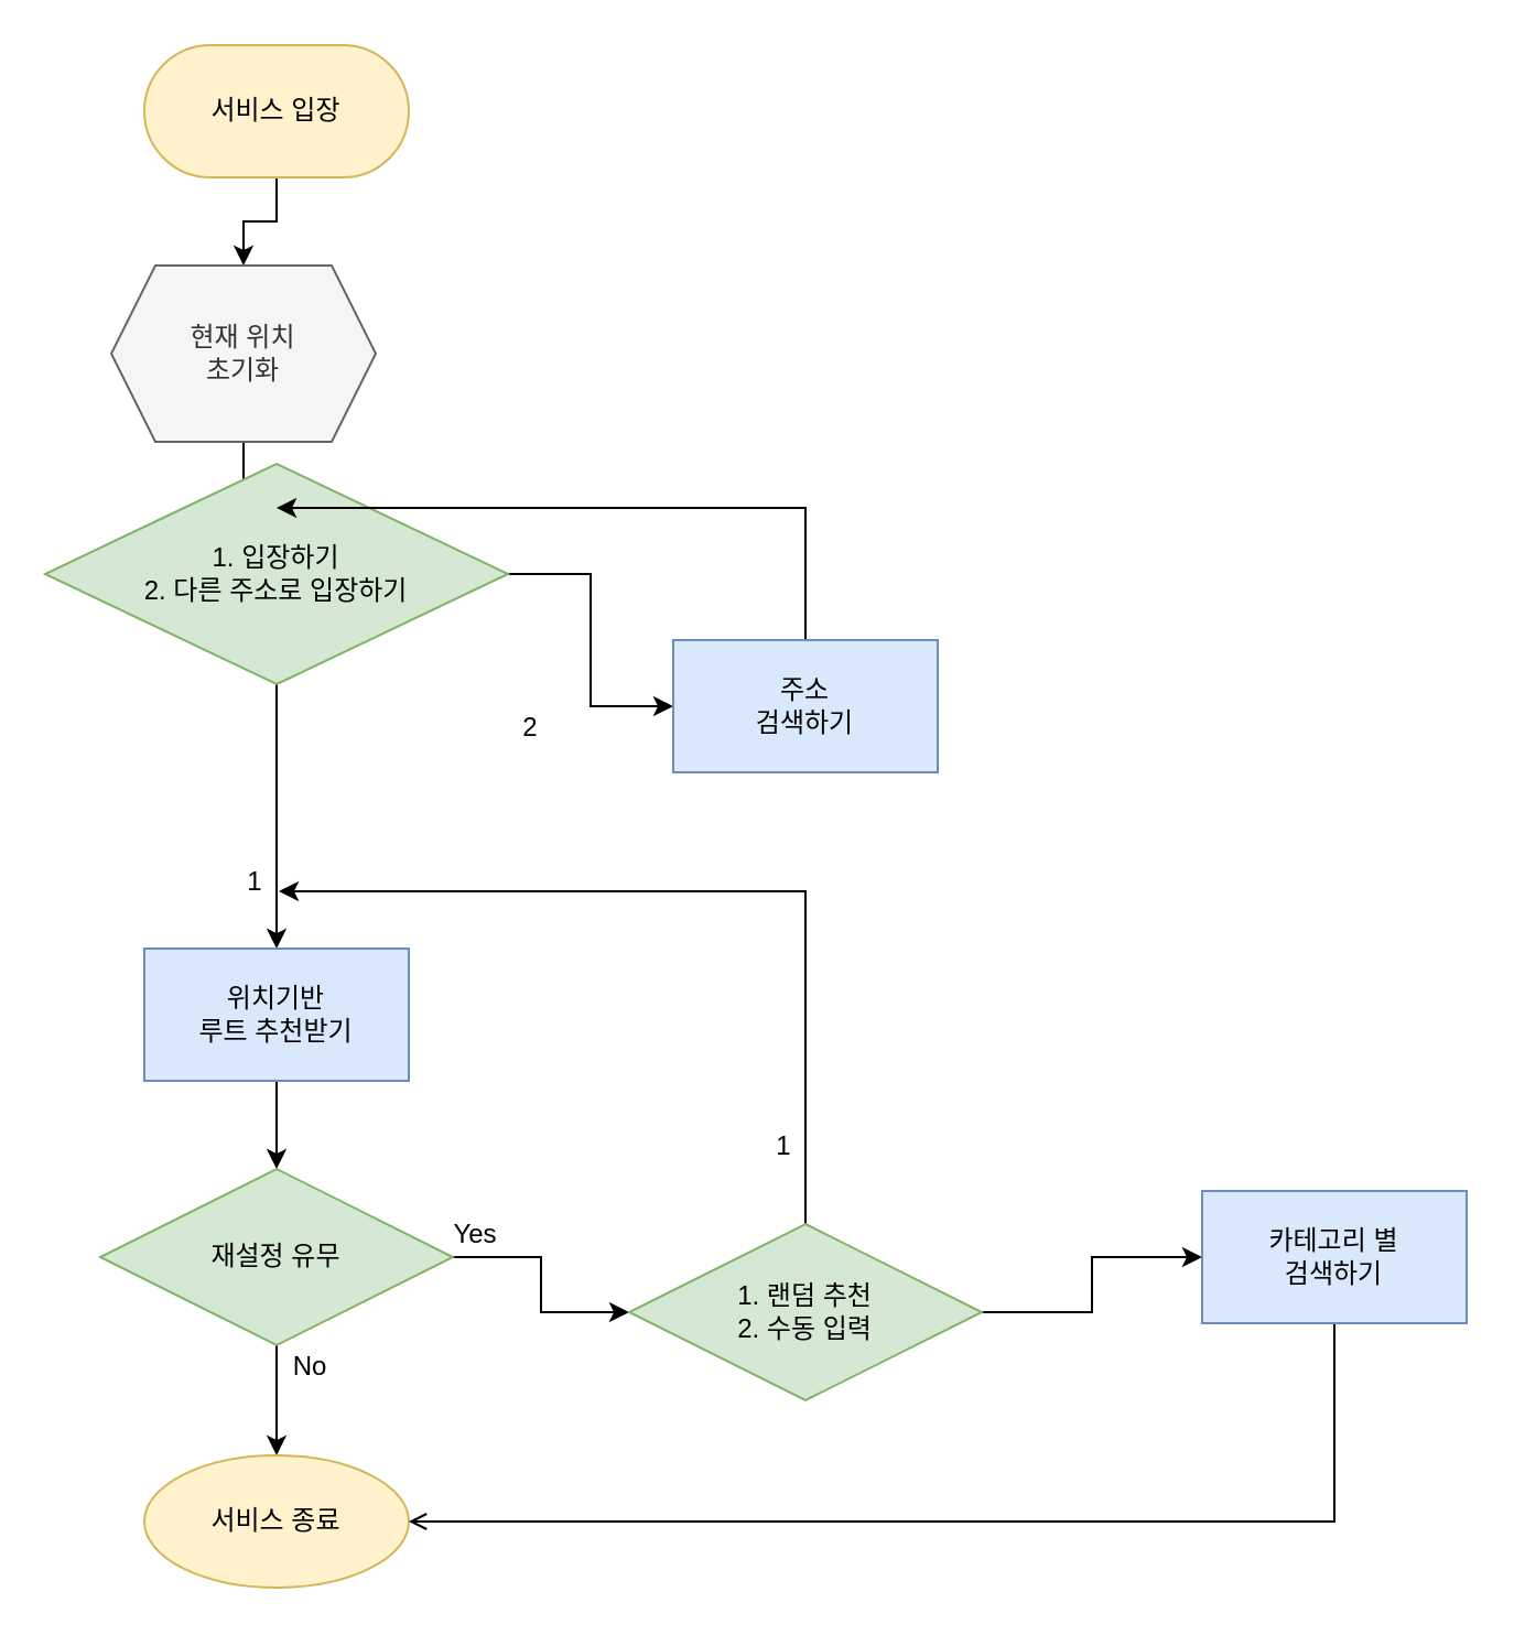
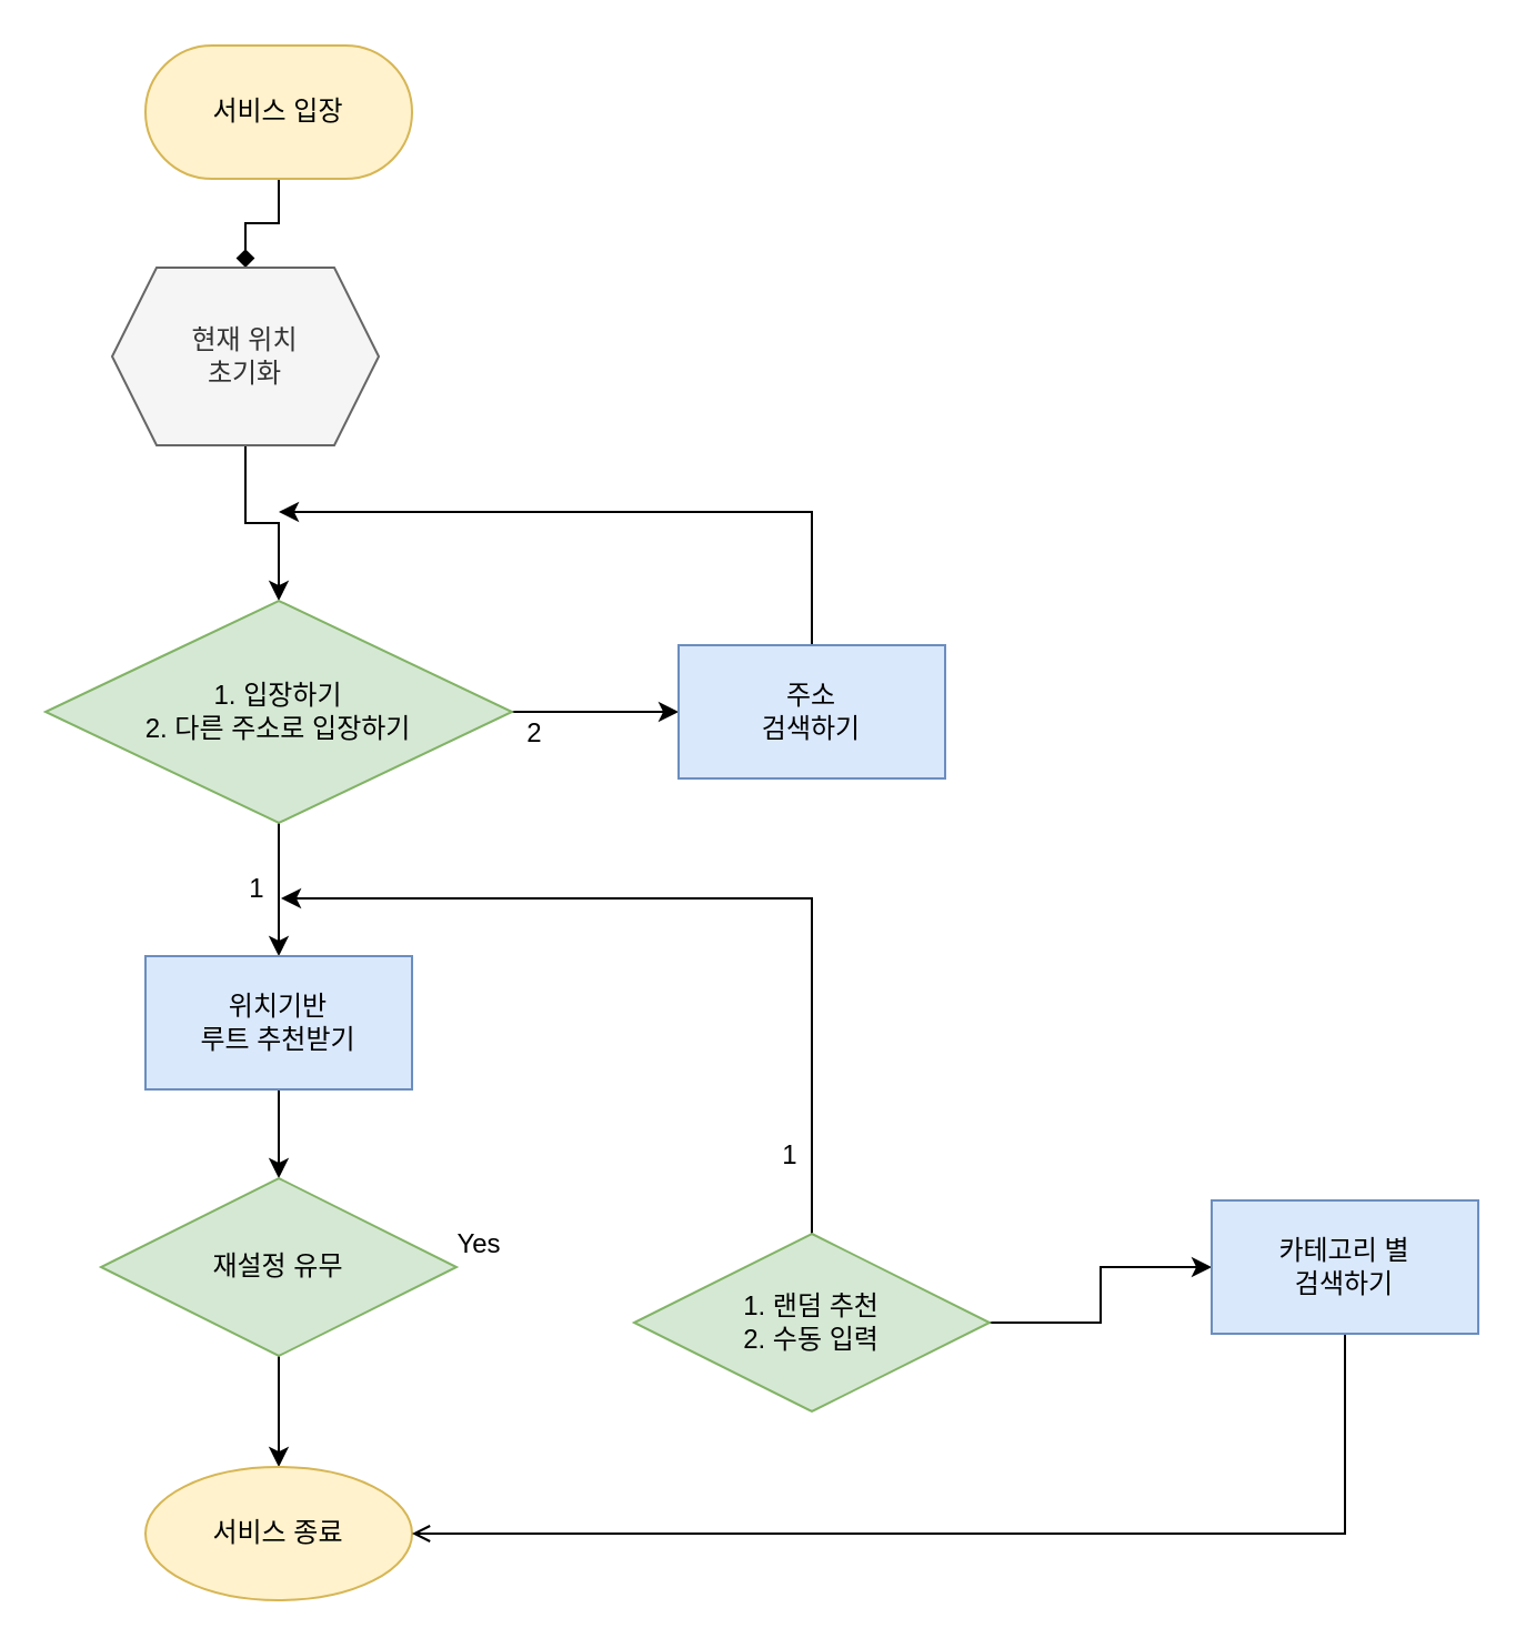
  <mxCell id="0" />
  <mxCell id="1" parent="0" />
- <mxCell id="2" value="" style="edgeStyle=orthogonalEdgeStyle;rounded=0;orthogonalLoop=1;jettySize=auto;html=1;" edge="1" parent="1" source="3" target="5"><mxGeometry relative="1" as="geometry" /></mxCell>
+ <mxCell id="2" value="" style="edgeStyle=orthogonalEdgeStyle;rounded=0;orthogonalLoop=1;jettySize=auto;html=1;endArrow=diamond;" edge="1" parent="1" source="3" target="5"><mxGeometry relative="1" as="geometry" /></mxCell>
  <mxCell id="3" value="서비스 입장" style="rounded=1;whiteSpace=wrap;html=1;arcSize=50;fillColor=#fff2cc;strokeColor=#d6b656;" vertex="1" parent="1"><mxGeometry x="65" y="20" width="120" height="60" as="geometry" /></mxCell>
  <mxCell id="4" value="" style="edgeStyle=orthogonalEdgeStyle;rounded=0;orthogonalLoop=1;jettySize=auto;html=1;" edge="1" parent="1" source="5" target="8"><mxGeometry relative="1" as="geometry" /></mxCell>
  <mxCell id="5" value="현재 위치 &lt;br&gt;초기화" style="shape=hexagon;perimeter=hexagonPerimeter2;whiteSpace=wrap;html=1;fixedSize=1;rounded=1;arcSize=0;fillColor=#f5f5f5;strokeColor=#666666;fontColor=#333333;" vertex="1" parent="1"><mxGeometry x="50" y="120" width="120" height="80" as="geometry" /></mxCell>
  <mxCell id="6" value="" style="edgeStyle=orthogonalEdgeStyle;rounded=0;orthogonalLoop=1;jettySize=auto;html=1;" edge="1" parent="1" source="8" target="10"><mxGeometry relative="1" as="geometry" /></mxCell>
  <mxCell id="7" value="" style="edgeStyle=orthogonalEdgeStyle;rounded=0;orthogonalLoop=1;jettySize=auto;html=1;" edge="1" parent="1" source="8" target="14"><mxGeometry relative="1" as="geometry" /></mxCell>
- <mxCell id="8" value="1. 입장하기&lt;br&gt;2. 다른 주소로 입장하기" style="rhombus;whiteSpace=wrap;html=1;rounded=1;arcSize=0;fillColor=#d5e8d4;strokeColor=#82b366;" vertex="1" parent="1"><mxGeometry x="20" y="210" width="210" height="100" as="geometry" /></mxCell>
+ <mxCell id="8" value="1. 입장하기&lt;br&gt;2. 다른 주소로 입장하기" style="rhombus;whiteSpace=wrap;html=1;rounded=1;arcSize=0;fillColor=#d5e8d4;strokeColor=#82b366;" vertex="1" parent="1"><mxGeometry x="20" y="270" width="210" height="100" as="geometry" /></mxCell>
  <mxCell id="9" value="" style="edgeStyle=orthogonalEdgeStyle;rounded=0;orthogonalLoop=1;jettySize=auto;html=1;" edge="1" parent="1" source="10"><mxGeometry relative="1" as="geometry"><mxPoint x="125" y="230" as="targetPoint" /><Array as="points"><mxPoint x="365" y="230" /><mxPoint x="125" y="230" /></Array></mxGeometry></mxCell>
  <mxCell id="10" value="주소 &lt;br&gt;검색하기" style="whiteSpace=wrap;html=1;rounded=0;" vertex="1" parent="1"><mxGeometry x="305" y="290" width="120" height="60" as="geometry" /></mxCell>
  <mxCell id="11" value="1" style="text;html=1;align=center;verticalAlign=middle;resizable=0;points=[];autosize=1;strokeColor=none;fillColor=none;" vertex="1" parent="1"><mxGeometry x="105" y="390" width="20" height="20" as="geometry" /></mxCell>
  <mxCell id="12" value="2" style="text;html=1;align=center;verticalAlign=middle;resizable=0;points=[];autosize=1;strokeColor=none;fillColor=none;strokeWidth=1;" vertex="1" parent="1"><mxGeometry x="230" y="320" width="20" height="20" as="geometry" /></mxCell>
  <mxCell id="13" value="" style="edgeStyle=orthogonalEdgeStyle;rounded=0;orthogonalLoop=1;jettySize=auto;html=1;" edge="1" parent="1" source="14" target="17"><mxGeometry relative="1" as="geometry" /></mxCell>
  <mxCell id="14" value="위치기반&lt;br&gt;루트 추천받기" style="whiteSpace=wrap;html=1;rounded=0;" vertex="1" parent="1"><mxGeometry x="65" y="430" width="120" height="60" as="geometry" /></mxCell>
  <mxCell id="15" value="" style="edgeStyle=orthogonalEdgeStyle;rounded=0;orthogonalLoop=1;jettySize=auto;html=1;" edge="1" parent="1" source="17" target="18"><mxGeometry relative="1" as="geometry" /></mxCell>
- <mxCell id="16" value="" style="edgeStyle=orthogonalEdgeStyle;rounded=0;orthogonalLoop=1;jettySize=auto;html=1;" edge="1" parent="1" source="17" target="22"><mxGeometry relative="1" as="geometry" /></mxCell>
  <mxCell id="17" value="재설정 유무" style="rhombus;whiteSpace=wrap;html=1;rounded=0;fillColor=#d5e8d4;strokeColor=#82b366;" vertex="1" parent="1"><mxGeometry x="45" y="530" width="160" height="80" as="geometry" /></mxCell>
  <mxCell id="18" value="서비스 종료" style="ellipse;whiteSpace=wrap;html=1;arcSize=50;fillColor=#fff2cc;strokeColor=#d6b656;" vertex="1" parent="1"><mxGeometry x="65" y="660" width="120" height="60" as="geometry" /></mxCell>
- <mxCell id="19" value="No" style="text;html=1;align=center;verticalAlign=middle;resizable=0;points=[];autosize=1;strokeColor=none;fillColor=none;" vertex="1" parent="1"><mxGeometry x="125" y="610" width="30" height="20" as="geometry" /></mxCell>
  <mxCell id="20" value="" style="edgeStyle=orthogonalEdgeStyle;rounded=0;orthogonalLoop=1;jettySize=auto;html=1;entryX=1.05;entryY=0.7;entryDx=0;entryDy=0;entryPerimeter=0;" edge="1" parent="1" source="22" target="11"><mxGeometry relative="1" as="geometry"><mxPoint x="365" y="410" as="targetPoint" /><Array as="points"><mxPoint x="365" y="404" /></Array></mxGeometry></mxCell>
  <mxCell id="21" value="" style="edgeStyle=orthogonalEdgeStyle;rounded=0;orthogonalLoop=1;jettySize=auto;html=1;" edge="1" parent="1" source="22" target="26"><mxGeometry relative="1" as="geometry" /></mxCell>
  <mxCell id="22" value="1. 랜덤 추천&lt;br&gt;2. 수동 입력" style="rhombus;whiteSpace=wrap;html=1;rounded=0;fillColor=#d5e8d4;strokeColor=#82b366;" vertex="1" parent="1"><mxGeometry x="285" y="555" width="160" height="80" as="geometry" /></mxCell>
  <mxCell id="23" value="1" style="text;html=1;align=center;verticalAlign=middle;resizable=0;points=[];autosize=1;strokeColor=none;fillColor=none;" vertex="1" parent="1"><mxGeometry x="345" y="510" width="20" height="20" as="geometry" /></mxCell>
  <mxCell id="24" value="Yes" style="text;html=1;align=center;verticalAlign=middle;resizable=0;points=[];autosize=1;strokeColor=none;fillColor=none;" vertex="1" parent="1"><mxGeometry x="195" y="550" width="40" height="20" as="geometry" /></mxCell>
  <mxCell id="25" value="" style="edgeStyle=orthogonalEdgeStyle;rounded=0;orthogonalLoop=1;jettySize=auto;html=1;entryX=1;entryY=0.5;entryDx=0;entryDy=0;endArrow=open;" edge="1" parent="1" source="26" target="18"><mxGeometry relative="1" as="geometry"><mxPoint x="305" y="690" as="targetPoint" /><Array as="points"><mxPoint x="605" y="690" /></Array></mxGeometry></mxCell>
  <mxCell id="26" value="카테고리 별&lt;br&gt;검색하기" style="whiteSpace=wrap;html=1;rounded=0;fillColor=#dae8fc;strokeColor=#6c8ebf;" vertex="1" parent="1"><mxGeometry x="545" y="540" width="120" height="60" as="geometry" /></mxCell>
  <mxCell id="27" value="주소 &lt;br&gt;검색하기" style="whiteSpace=wrap;html=1;rounded=0;fillColor=#dae8fc;strokeColor=#6c8ebf;" vertex="1" parent="1"><mxGeometry x="305" y="290" width="120" height="60" as="geometry" /></mxCell>
  <mxCell id="28" value="위치기반&lt;br&gt;루트 추천받기" style="whiteSpace=wrap;html=1;rounded=0;fillColor=#dae8fc;strokeColor=#6c8ebf;" vertex="1" parent="1"><mxGeometry x="65" y="430" width="120" height="60" as="geometry" /></mxCell>
